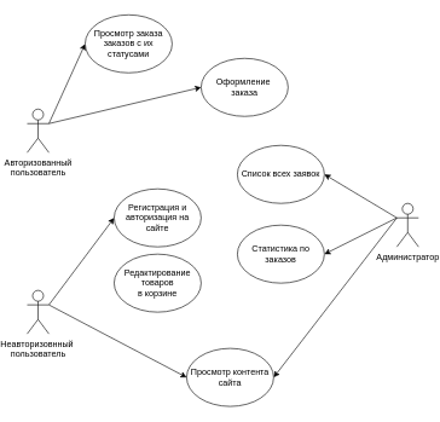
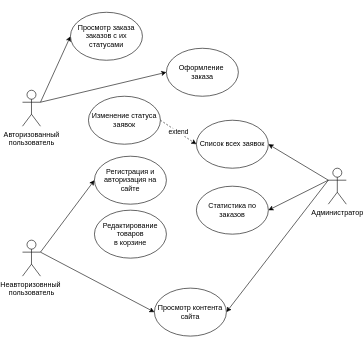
  <mxCell id="0" />
  <mxCell id="1" parent="0" />
  <mxCell id="2" style="rounded=0;orthogonalLoop=1;jettySize=auto;html=1;exitX=1;exitY=0.333;exitDx=0;exitDy=0;exitPerimeter=0;entryX=0;entryY=0.5;entryDx=0;entryDy=0;" edge="1" parent="1" source="4" target="14"><mxGeometry relative="1" as="geometry" /></mxCell>
  <mxCell id="3" style="rounded=0;orthogonalLoop=1;jettySize=auto;html=1;exitX=1;exitY=0.333;exitDx=0;exitDy=0;exitPerimeter=0;entryX=0;entryY=0.5;entryDx=0;entryDy=0;" edge="1" parent="1" source="4" target="20"><mxGeometry relative="1" as="geometry" /></mxCell>
  <mxCell id="4" value="Авторизованный&lt;div&gt;пользователь&lt;/div&gt;" style="shape=umlActor;verticalLabelPosition=bottom;verticalAlign=top;html=1;outlineConnect=0;" vertex="1" parent="1"><mxGeometry x="20" y="150" width="30" height="60" as="geometry" /></mxCell>
  <mxCell id="5" style="rounded=0;orthogonalLoop=1;jettySize=auto;html=1;exitX=1;exitY=0.333;exitDx=0;exitDy=0;exitPerimeter=0;entryX=0;entryY=0.5;entryDx=0;entryDy=0;" edge="1" parent="1" source="7" target="12"><mxGeometry relative="1" as="geometry" /></mxCell>
  <mxCell id="6" style="rounded=0;orthogonalLoop=1;jettySize=auto;html=1;exitX=1;exitY=0.333;exitDx=0;exitDy=0;exitPerimeter=0;entryX=0;entryY=0.5;entryDx=0;entryDy=0;" edge="1" parent="1" source="7" target="15"><mxGeometry relative="1" as="geometry" /></mxCell>
  <mxCell id="7" value="Неавторизовнный&amp;nbsp;&lt;div&gt;пользователь&lt;/div&gt;" style="shape=umlActor;verticalLabelPosition=bottom;verticalAlign=top;html=1;outlineConnect=0;" vertex="1" parent="1"><mxGeometry x="20" y="400" width="30" height="60" as="geometry" /></mxCell>
  <mxCell id="8" style="rounded=0;orthogonalLoop=1;jettySize=auto;html=1;exitX=0;exitY=0.333;exitDx=0;exitDy=0;exitPerimeter=0;entryX=1;entryY=0.5;entryDx=0;entryDy=0;" edge="1" parent="1" source="11" target="12"><mxGeometry relative="1" as="geometry" /></mxCell>
  <mxCell id="9" style="rounded=0;orthogonalLoop=1;jettySize=auto;html=1;exitX=0;exitY=0.333;exitDx=0;exitDy=0;exitPerimeter=0;entryX=1;entryY=0.5;entryDx=0;entryDy=0;" edge="1" parent="1" source="11" target="16"><mxGeometry relative="1" as="geometry" /></mxCell>
  <mxCell id="10" style="rounded=0;orthogonalLoop=1;jettySize=auto;html=1;exitX=0;exitY=0.333;exitDx=0;exitDy=0;exitPerimeter=0;entryX=1;entryY=0.5;entryDx=0;entryDy=0;" edge="1" parent="1" source="11" target="17"><mxGeometry relative="1" as="geometry" /></mxCell>
  <mxCell id="11" value="Администратор" style="shape=umlActor;verticalLabelPosition=bottom;verticalAlign=top;html=1;outlineConnect=0;" vertex="1" parent="1"><mxGeometry x="530" y="280" width="30" height="60" as="geometry" /></mxCell>
  <mxCell id="12" value="Просмотр контента сайта" style="ellipse;whiteSpace=wrap;html=1;" vertex="1" parent="1"><mxGeometry x="240" y="480" width="120" height="80" as="geometry" /></mxCell>
  <mxCell id="13" value="Редактирование товаров&lt;div&gt;в корзине&lt;/div&gt;" style="ellipse;whiteSpace=wrap;html=1;" vertex="1" parent="1"><mxGeometry x="140" y="350" width="120" height="80" as="geometry" /></mxCell>
  <mxCell id="14" value="Оформление&amp;nbsp;&lt;div&gt;заказа&lt;/div&gt;" style="ellipse;whiteSpace=wrap;html=1;" vertex="1" parent="1"><mxGeometry x="260" y="80" width="120" height="80" as="geometry" /></mxCell>
  <mxCell id="15" value="Регистрация и авторизация на сайте" style="ellipse;whiteSpace=wrap;html=1;" vertex="1" parent="1"><mxGeometry x="140" y="260" width="120" height="80" as="geometry" /></mxCell>
  <mxCell id="16" value="Список всех заявок" style="ellipse;whiteSpace=wrap;html=1;" vertex="1" parent="1"><mxGeometry x="310" y="200" width="120" height="80" as="geometry" /></mxCell>
  <mxCell id="17" value="Статистика по заказов" style="ellipse;whiteSpace=wrap;html=1;" vertex="1" parent="1"><mxGeometry x="310" y="310" width="120" height="80" as="geometry" /></mxCell>
+ <mxCell id="18" value="extend" style="rounded=0;orthogonalLoop=1;jettySize=auto;html=1;exitX=1;exitY=0.5;exitDx=0;exitDy=0;entryX=0;entryY=0.5;entryDx=0;entryDy=0;dashed=1;" edge="1" parent="1" source="19" target="16"><mxGeometry relative="1" as="geometry" /></mxCell>
+ <mxCell id="19" value="Изменение статуса заявок" style="ellipse;whiteSpace=wrap;html=1;" vertex="1" parent="1"><mxGeometry x="130" y="160" width="120" height="80" as="geometry" /></mxCell>
  <mxCell id="20" value="Просмотр заказа заказов с их статусами" style="ellipse;whiteSpace=wrap;html=1;" vertex="1" parent="1"><mxGeometry x="100" y="20" width="120" height="80" as="geometry" /></mxCell>
